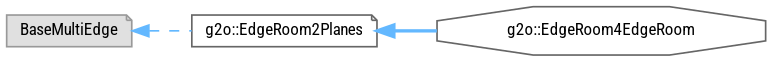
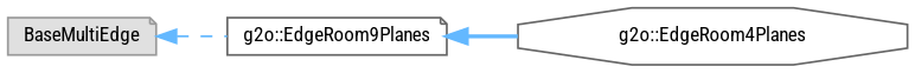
  digraph {
    fontname="Roboto Condensed"
    rankdir=LR
    node [color=grey40 fillcolor=white fontname="Roboto Condensed" fontsize=10 shape=note style=filled]
    edge [color=steelblue1 dir=back fontname="Roboto Condensed" fontsize=10 labelfontname=Helvetica labelfontsize=10]
    n1 [color=grey60 fillcolor="#E0E0E0" height=0.2 label=BaseMultiEdge width=0.4]
-   n2 [height=0.2 label="g2o::EdgeRoom2Planes" width=0.4]
-   n3 [height=0.2 label="g2o::EdgeRoom4EdgeRoom" shape=octagon width=0.4]
+   n2 [height=0.2 label="g2o::EdgeRoom9Planes" width=0.4]
+   n3 [height=0.2 label="g2o::EdgeRoom4Planes" shape=octagon width=0.4]
    n1 -> n2 [style=dashed]
    n2 -> n3 [style=bold]
  }
